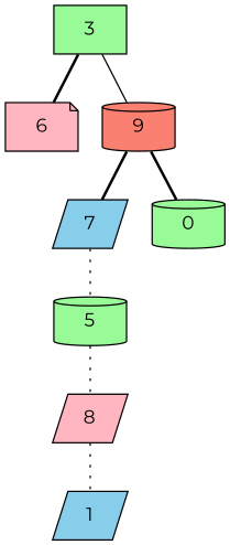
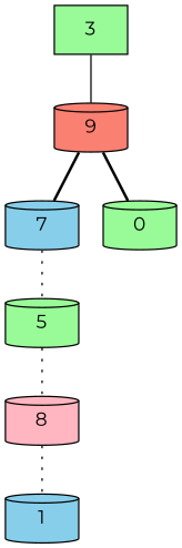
  graph {
    fontname=Montserrat
    node [fillcolor=palegreen fontname=Montserrat shape=cylinder style=filled]
    edge [fontname=Montserrat style=bold]
    3 [shape=box]
-   6 [fillcolor=lightpink shape=note]
    9 [fillcolor=salmon]
-   7 [fillcolor=skyblue shape=parallelogram]
+   7 [fillcolor=skyblue]
    0
-   8 [fillcolor=lightpink shape=parallelogram]
+   8 [fillcolor=lightpink]
    5
-   1 [fillcolor=skyblue shape=parallelogram]
-   3 -- 6
+   1 [fillcolor=skyblue]
    3 -- 9 [style=solid]
    9 -- 7
    9 -- 0
    7 -- 5 [style=dotted]
    8 -- 1 [style=dotted]
    5 -- 8 [style=dotted]
  }
